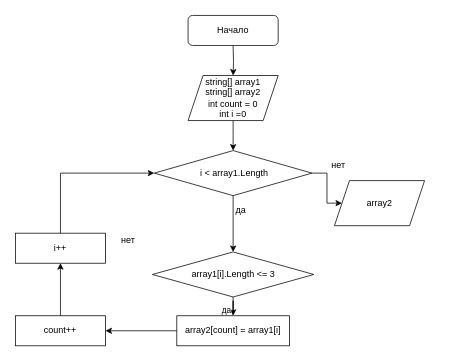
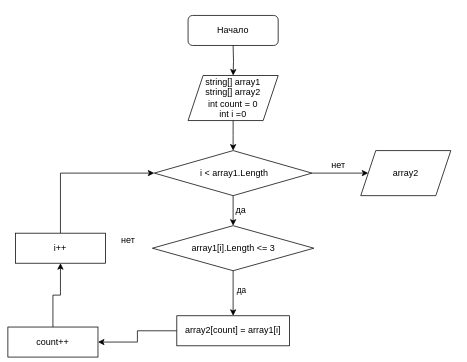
  <mxCell id="0" />
  <mxCell id="1" parent="0" />
  <mxCell id="2" value="" style="rounded=1;whiteSpace=wrap;html=1;" vertex="1" parent="1"><mxGeometry x="250" y="20" width="120" height="40" as="geometry" /></mxCell>
  <mxCell id="3" value="" style="edgeStyle=orthogonalEdgeStyle;rounded=0;orthogonalLoop=1;jettySize=auto;html=1;" edge="1" parent="1" target="6"><mxGeometry relative="1" as="geometry"><mxPoint x="310" y="60" as="sourcePoint" /></mxGeometry></mxCell>
  <mxCell id="4" value="Начало" style="text;html=1;strokeColor=none;fillColor=none;align=center;verticalAlign=middle;whiteSpace=wrap;rounded=0;" vertex="1" parent="1"><mxGeometry x="290" y="30" width="40" height="20" as="geometry" /></mxCell>
  <mxCell id="5" value="" style="edgeStyle=orthogonalEdgeStyle;rounded=0;orthogonalLoop=1;jettySize=auto;html=1;" edge="1" parent="1" source="6"><mxGeometry relative="1" as="geometry"><mxPoint x="310" y="200" as="targetPoint" /></mxGeometry></mxCell>
  <mxCell id="6" value="string[] array1&lt;br&gt;string[] array2&lt;br&gt;int count = 0&lt;br&gt;int i =0&lt;br&gt;" style="shape=parallelogram;perimeter=parallelogramPerimeter;whiteSpace=wrap;html=1;fixedSize=1;size=20;" vertex="1" parent="1"><mxGeometry x="250" y="100" width="120" height="60" as="geometry" /></mxCell>
  <mxCell id="7" value="" style="edgeStyle=orthogonalEdgeStyle;rounded=0;orthogonalLoop=1;jettySize=auto;html=1;" edge="1" parent="1" source="9" target="15"><mxGeometry relative="1" as="geometry" /></mxCell>
  <mxCell id="8" value="да" style="edgeLabel;html=1;align=center;verticalAlign=middle;resizable=0;points=[];" vertex="1" connectable="0" parent="7"><mxGeometry x="-0.178" y="10" relative="1" as="geometry"><mxPoint as="offset" /></mxGeometry></mxCell>
- <mxCell id="9" value="array1[i].Length &amp;lt;= 3" style="rhombus;whiteSpace=wrap;html=1;" vertex="1" parent="1"><mxGeometry x="202.5" y="335" width="215" height="60" as="geometry" /></mxCell>
- <mxCell id="10" value="array2" style="shape=parallelogram;perimeter=parallelogramPerimeter;whiteSpace=wrap;html=1;fixedSize=1;" vertex="1" parent="1"><mxGeometry x="445" y="240" width="120" height="60" as="geometry" /></mxCell>
+ <mxCell id="9" value="array1[i].Length &amp;lt;= 3" style="rhombus;whiteSpace=wrap;html=1;" vertex="1" parent="1"><mxGeometry x="202.5" y="300" width="215" height="60" as="geometry" /></mxCell>
+ <mxCell id="10" value="array2" style="shape=parallelogram;perimeter=parallelogramPerimeter;whiteSpace=wrap;html=1;fixedSize=1;" vertex="1" parent="1"><mxGeometry x="480" y="200" width="120" height="60" as="geometry" /></mxCell>
  <mxCell id="11" value="" style="edgeStyle=orthogonalEdgeStyle;rounded=0;orthogonalLoop=1;jettySize=auto;html=1;" edge="1" parent="1" source="13" target="9"><mxGeometry relative="1" as="geometry" /></mxCell>
  <mxCell id="12" value="" style="edgeStyle=orthogonalEdgeStyle;rounded=0;orthogonalLoop=1;jettySize=auto;html=1;" edge="1" parent="1" source="13" target="10"><mxGeometry relative="1" as="geometry" /></mxCell>
  <mxCell id="13" value="&amp;nbsp;i &amp;lt; array1.Length" style="rhombus;whiteSpace=wrap;html=1;" vertex="1" parent="1"><mxGeometry x="205" y="200" width="210" height="60" as="geometry" /></mxCell>
  <mxCell id="14" value="" style="edgeStyle=orthogonalEdgeStyle;rounded=0;orthogonalLoop=1;jettySize=auto;html=1;" edge="1" parent="1" source="15" target="17"><mxGeometry relative="1" as="geometry" /></mxCell>
  <mxCell id="15" value="array2[count] = array1[i]" style="rounded=0;whiteSpace=wrap;html=1;" vertex="1" parent="1"><mxGeometry x="235" y="420" width="150" height="40" as="geometry" /></mxCell>
  <mxCell id="16" value="" style="edgeStyle=orthogonalEdgeStyle;rounded=0;orthogonalLoop=1;jettySize=auto;html=1;" edge="1" parent="1" source="17" target="19"><mxGeometry relative="1" as="geometry" /></mxCell>
- <mxCell id="17" value="count++" style="rounded=0;whiteSpace=wrap;html=1;" vertex="1" parent="1"><mxGeometry x="20" y="420" width="120" height="40" as="geometry" /></mxCell>
+ <mxCell id="17" value="count++" style="rounded=0;whiteSpace=wrap;html=1;" vertex="1" parent="1"><mxGeometry x="10" y="435" width="120" height="40" as="geometry" /></mxCell>
  <mxCell id="18" style="edgeStyle=orthogonalEdgeStyle;rounded=0;orthogonalLoop=1;jettySize=auto;html=1;entryX=0;entryY=0.5;entryDx=0;entryDy=0;" edge="1" parent="1" source="19" target="13"><mxGeometry relative="1" as="geometry"><Array as="points"><mxPoint x="80" y="230" /></Array></mxGeometry></mxCell>
  <mxCell id="19" value="i++" style="rounded=0;whiteSpace=wrap;html=1;" vertex="1" parent="1"><mxGeometry x="20" y="310" width="120" height="40" as="geometry" /></mxCell>
  <mxCell id="20" value="нет" style="text;html=1;align=center;verticalAlign=middle;resizable=0;points=[];autosize=1;" vertex="1" parent="1"><mxGeometry x="155" y="310" width="30" height="20" as="geometry" /></mxCell>
  <mxCell id="21" value="нет" style="text;html=1;align=center;verticalAlign=middle;resizable=0;points=[];autosize=1;" vertex="1" parent="1"><mxGeometry x="435" y="210" width="30" height="20" as="geometry" /></mxCell>
  <mxCell id="22" value="да" style="text;html=1;align=center;verticalAlign=middle;resizable=0;points=[];autosize=1;" vertex="1" parent="1"><mxGeometry x="305" y="270" width="30" height="20" as="geometry" /></mxCell>
